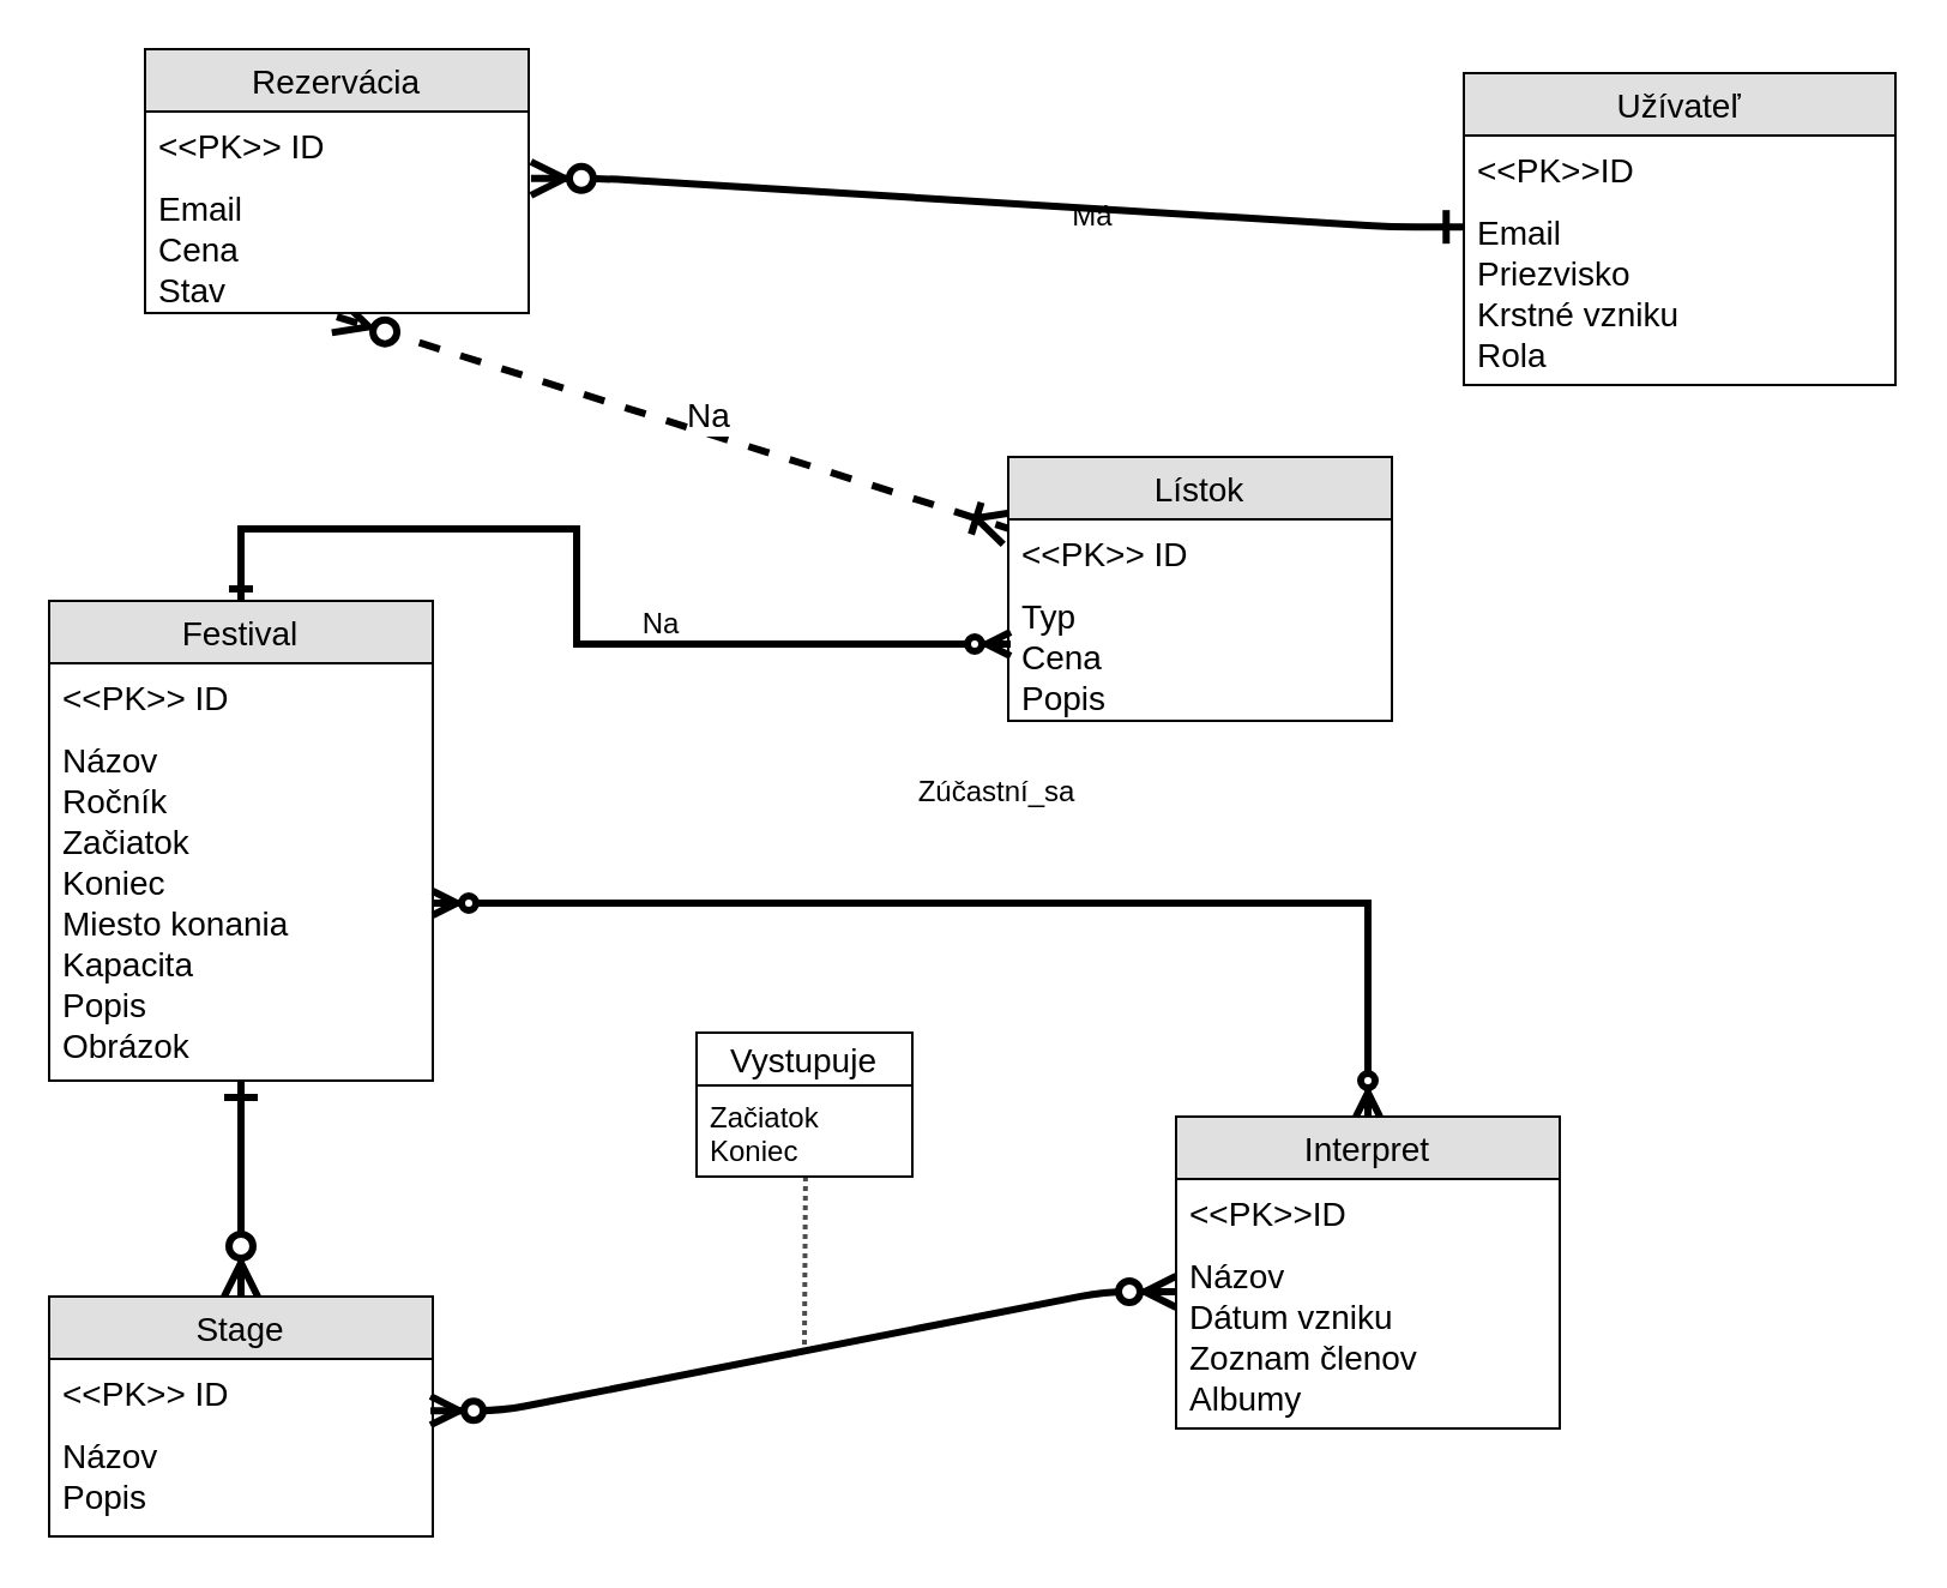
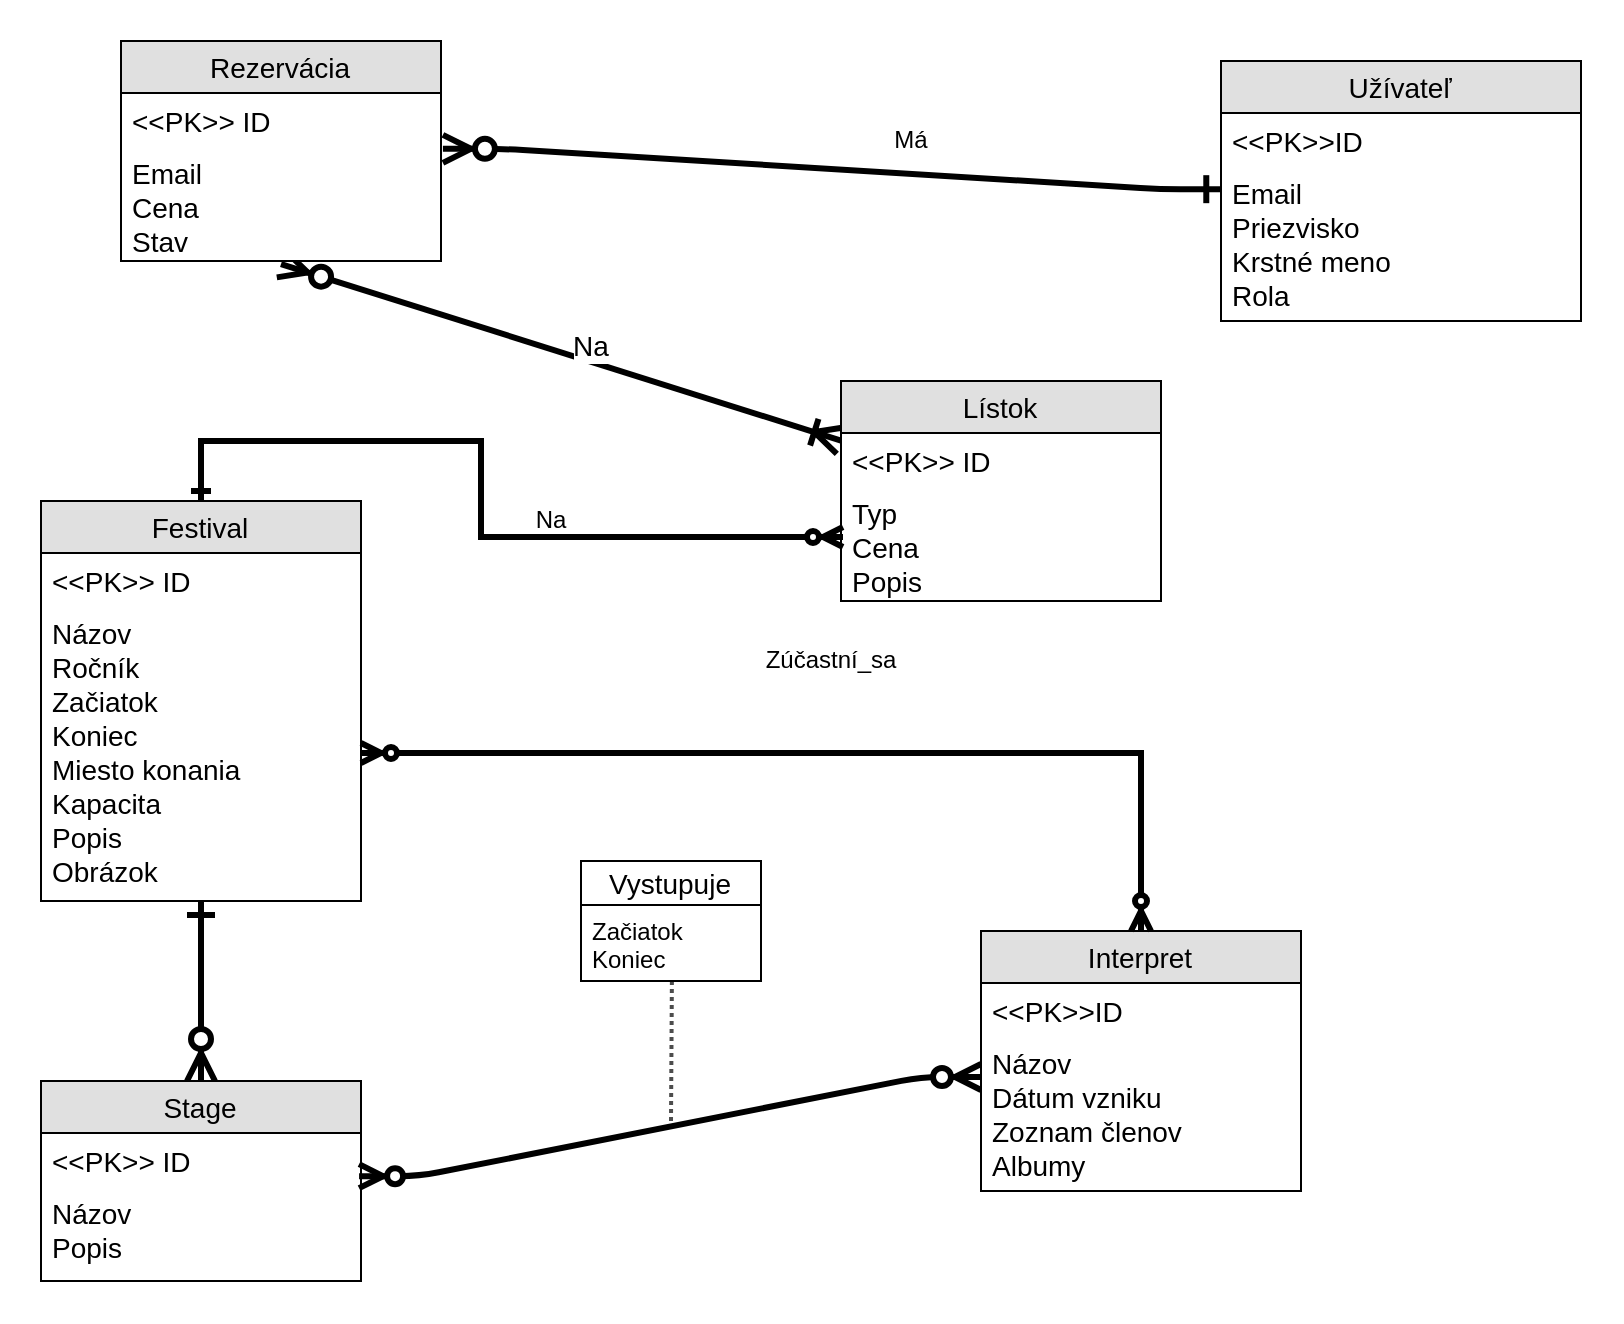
  <mxCell id="0" />
  <mxCell id="1" parent="0" />
  <mxCell id="2" style="orthogonalLoop=1;jettySize=auto;html=1;exitX=0.5;exitY=0;exitDx=0;exitDy=0;startArrow=ERzeroToMany;startSize=10;endArrow=ERone;endSize=10;strokeWidth=3;fontSize=12;endFill=0;startFill=1;" parent="1" source="6" target="21" edge="1"><mxGeometry relative="1" as="geometry" /></mxCell>
- <mxCell id="3" value="" style="fontSize=12;html=1;endArrow=ERoneToMany;startArrow=ERzeroToMany;strokeWidth=3;endSize=10;startSize=10;exitX=0.5;exitY=1.026;exitDx=0;exitDy=0;exitPerimeter=0;startFill=1;endFill=0;rounded=0;jumpStyle=none;dashed=1;" parent="1" source="12" target="26" edge="1"><mxGeometry width="100" height="100" relative="1" as="geometry"><mxPoint x="190" y="150" as="sourcePoint" /><mxPoint x="348" y="10" as="targetPoint" /></mxGeometry></mxCell>
+ <mxCell id="3" value="" style="fontSize=12;html=1;endArrow=ERoneToMany;startArrow=ERzeroToMany;strokeWidth=3;endSize=10;startSize=10;exitX=0.5;exitY=1.026;exitDx=0;exitDy=0;exitPerimeter=0;startFill=1;endFill=0;rounded=0;jumpStyle=none;" parent="1" source="12" target="26" edge="1"><mxGeometry width="100" height="100" relative="1" as="geometry"><mxPoint x="190" y="150" as="sourcePoint" /><mxPoint x="348" y="10" as="targetPoint" /></mxGeometry></mxCell>
  <mxCell id="4" value="Na" style="text;html=1;align=center;verticalAlign=middle;resizable=0;points=[];labelBackgroundColor=#ffffff;fontSize=14;" parent="3" vertex="1" connectable="0"><mxGeometry x="-0.036" y="1" relative="1" as="geometry"><mxPoint x="19" y="-1" as="offset" /></mxGeometry></mxCell>
  <mxCell id="5" style="rounded=0;orthogonalLoop=1;jettySize=auto;html=1;startSize=8;endArrow=none;endFill=0;endSize=9;strokeWidth=2;fontSize=14;dashed=1;dashPattern=1 1;strokeColor=#4D4D4D;entryX=0.505;entryY=0.984;entryDx=0;entryDy=0;entryPerimeter=0;" parent="1" target="18" edge="1"><mxGeometry relative="1" as="geometry"><mxPoint x="420" y="496" as="targetPoint" /><mxPoint x="335" y="560" as="sourcePoint" /></mxGeometry></mxCell>
  <mxCell id="6" value="Stage" style="swimlane;fontStyle=0;childLayout=stackLayout;horizontal=1;startSize=26;fillColor=#e0e0e0;horizontalStack=0;resizeParent=1;resizeParentMax=0;resizeLast=0;collapsible=1;marginBottom=0;swimlaneFillColor=#ffffff;align=center;fontSize=14;" parent="1" vertex="1"><mxGeometry x="20" y="540" width="160" height="100" as="geometry" /></mxCell>
  <mxCell id="7" value="&lt;&lt;PK&gt;&gt; ID" style="text;strokeColor=none;fillColor=none;spacingLeft=4;spacingRight=4;overflow=hidden;rotatable=0;points=[[0,0.5],[1,0.5]];portConstraint=eastwest;fontSize=14;" parent="6" vertex="1"><mxGeometry y="26" width="160" height="26" as="geometry" /></mxCell>
  <mxCell id="8" value="Názov&#10;Popis" style="text;strokeColor=none;fillColor=none;spacingLeft=4;spacingRight=4;overflow=hidden;rotatable=0;points=[[0,0.5],[1,0.5]];portConstraint=eastwest;fontSize=14;" parent="6" vertex="1"><mxGeometry y="52" width="160" height="48" as="geometry" /></mxCell>
  <mxCell id="9" value="" style="edgeStyle=entityRelationEdgeStyle;fontSize=12;html=1;endArrow=ERzeroToMany;startArrow=ERzeroToMany;strokeWidth=3;endSize=9;startSize=8;exitX=0.994;exitY=-0.092;exitDx=0;exitDy=0;exitPerimeter=0;endFill=1;" parent="1" source="8" edge="1"><mxGeometry width="100" height="100" relative="1" as="geometry"><mxPoint x="179.04" y="537.584" as="sourcePoint" /><mxPoint x="490" y="538" as="targetPoint" /></mxGeometry></mxCell>
  <mxCell id="10" value="Rezervácia" style="swimlane;fontStyle=0;childLayout=stackLayout;horizontal=1;startSize=26;fillColor=#e0e0e0;horizontalStack=0;resizeParent=1;resizeParentMax=0;resizeLast=0;collapsible=1;marginBottom=0;swimlaneFillColor=#ffffff;align=center;fontSize=14;" parent="1" vertex="1"><mxGeometry x="60" y="20" width="160" height="110" as="geometry" /></mxCell>
  <mxCell id="11" value="&lt;&lt;PK&gt;&gt; ID" style="text;strokeColor=none;fillColor=none;spacingLeft=4;spacingRight=4;overflow=hidden;rotatable=0;points=[[0,0.5],[1,0.5]];portConstraint=eastwest;fontSize=14;" parent="10" vertex="1"><mxGeometry y="26" width="160" height="26" as="geometry" /></mxCell>
  <mxCell id="12" value="Email&#10;Cena&#10;Stav" style="text;strokeColor=none;fillColor=none;spacingLeft=4;spacingRight=4;overflow=hidden;rotatable=0;points=[[0,0.5],[1,0.5]];portConstraint=eastwest;fontSize=14;" parent="10" vertex="1"><mxGeometry y="52" width="160" height="58" as="geometry" /></mxCell>
  <mxCell id="13" value="" style="edgeStyle=entityRelationEdgeStyle;fontSize=12;html=1;endArrow=ERone;startArrow=ERzeroToMany;strokeWidth=3;exitX=1.006;exitY=0.033;exitDx=0;exitDy=0;endSize=10;startSize=10;exitPerimeter=0;entryX=-0.002;entryY=0.155;entryDx=0;entryDy=0;entryPerimeter=0;endFill=0;" parent="1" source="12" target="16" edge="1"><mxGeometry width="100" height="100" relative="1" as="geometry"><mxPoint x="190" y="321" as="sourcePoint" /><mxPoint x="470" y="89" as="targetPoint" /></mxGeometry></mxCell>
  <mxCell id="14" value="Užívateľ" style="swimlane;fontStyle=0;childLayout=stackLayout;horizontal=1;startSize=26;fillColor=#e0e0e0;horizontalStack=0;resizeParent=1;resizeParentMax=0;resizeLast=0;collapsible=1;marginBottom=0;swimlaneFillColor=#ffffff;align=center;fontSize=14;" parent="1" vertex="1"><mxGeometry x="610" y="30" width="180" height="130" as="geometry" /></mxCell>
  <mxCell id="15" value="&lt;&lt;PK&gt;&gt;ID" style="text;strokeColor=none;fillColor=none;spacingLeft=4;spacingRight=4;overflow=hidden;rotatable=0;points=[[0,0.5],[1,0.5]];portConstraint=eastwest;fontSize=14;" parent="14" vertex="1"><mxGeometry y="26" width="180" height="26" as="geometry" /></mxCell>
- <mxCell id="16" value="Email&#10;Priezvisko&#10;Krstné vzniku&#10;Rola&#10;" style="text;strokeColor=none;fillColor=none;spacingLeft=4;spacingRight=4;overflow=hidden;rotatable=0;points=[[0,0.5],[1,0.5]];portConstraint=eastwest;fontSize=14;" parent="14" vertex="1"><mxGeometry y="52" width="180" height="78" as="geometry" /></mxCell>
+ <mxCell id="16" value="Email&#10;Priezvisko&#10;Krstné meno&#10;Rola&#10;" style="text;strokeColor=none;fillColor=none;spacingLeft=4;spacingRight=4;overflow=hidden;rotatable=0;points=[[0,0.5],[1,0.5]];portConstraint=eastwest;fontSize=14;" parent="14" vertex="1"><mxGeometry y="52" width="180" height="78" as="geometry" /></mxCell>
  <mxCell id="17" value="Vystupuje" style="swimlane;fontStyle=0;childLayout=stackLayout;horizontal=1;startSize=22;fillColor=none;horizontalStack=0;resizeParent=1;resizeParentMax=0;resizeLast=0;collapsible=1;marginBottom=0;swimlaneFillColor=#ffffff;align=center;fontSize=14;" parent="1" vertex="1"><mxGeometry x="290" y="430" width="90" height="60" as="geometry"><mxRectangle x="380" y="520" width="90" height="22" as="alternateBounds" /></mxGeometry></mxCell>
  <mxCell id="18" value="Začiatok&#10;Koniec" style="text;strokeColor=none;fillColor=none;spacingLeft=4;spacingRight=4;overflow=hidden;rotatable=0;points=[[0,0.5],[1,0.5]];portConstraint=eastwest;fontSize=12;" parent="17" vertex="1"><mxGeometry y="22" width="90" height="38" as="geometry" /></mxCell>
  <mxCell id="19" value="Festival" style="swimlane;fontStyle=0;childLayout=stackLayout;horizontal=1;startSize=26;fillColor=#e0e0e0;horizontalStack=0;resizeParent=1;resizeParentMax=0;resizeLast=0;collapsible=1;marginBottom=0;swimlaneFillColor=#ffffff;align=center;fontSize=14;" parent="1" vertex="1"><mxGeometry x="20" y="250" width="160" height="200" as="geometry" /></mxCell>
  <mxCell id="20" value="&lt;&lt;PK&gt;&gt; ID" style="text;strokeColor=none;fillColor=none;spacingLeft=4;spacingRight=4;overflow=hidden;rotatable=0;points=[[0,0.5],[1,0.5]];portConstraint=eastwest;fontSize=14;" parent="19" vertex="1"><mxGeometry y="26" width="160" height="26" as="geometry" /></mxCell>
  <mxCell id="21" value="Názov&#10;Ročník&#10;Začiatok&#10;Koniec&#10;Miesto konania&#10;Kapacita&#10;Popis&#10;Obrázok" style="text;strokeColor=none;fillColor=none;spacingLeft=4;spacingRight=4;overflow=hidden;rotatable=0;points=[[0,0.5],[1,0.5]];portConstraint=eastwest;fontSize=14;" parent="19" vertex="1"><mxGeometry y="52" width="160" height="148" as="geometry" /></mxCell>
  <mxCell id="22" value="Interpret" style="swimlane;fontStyle=0;childLayout=stackLayout;horizontal=1;startSize=26;fillColor=#e0e0e0;horizontalStack=0;resizeParent=1;resizeParentMax=0;resizeLast=0;collapsible=1;marginBottom=0;swimlaneFillColor=#ffffff;align=center;fontSize=14;" parent="1" vertex="1"><mxGeometry x="490" y="465" width="160" height="130" as="geometry" /></mxCell>
  <mxCell id="23" value="&lt;&lt;PK&gt;&gt;ID" style="text;strokeColor=none;fillColor=none;spacingLeft=4;spacingRight=4;overflow=hidden;rotatable=0;points=[[0,0.5],[1,0.5]];portConstraint=eastwest;fontSize=14;" parent="22" vertex="1"><mxGeometry y="26" width="160" height="26" as="geometry" /></mxCell>
  <mxCell id="24" value="Názov&#10;Dátum vzniku&#10;Zoznam členov&#10;Albumy" style="text;strokeColor=none;fillColor=none;spacingLeft=4;spacingRight=4;overflow=hidden;rotatable=0;points=[[0,0.5],[1,0.5]];portConstraint=eastwest;fontSize=14;" parent="22" vertex="1"><mxGeometry y="52" width="160" height="78" as="geometry" /></mxCell>
- <mxCell id="25" value="Má" style="text;html=1;align=center;verticalAlign=middle;resizable=0;points=[];autosize=1;" vertex="1" parent="1"><mxGeometry x="440" y="80" width="30" height="20" as="geometry" /></mxCell>
+ <mxCell id="25" value="Má" style="text;html=1;align=center;verticalAlign=middle;resizable=0;points=[];autosize=1;" vertex="1" parent="1"><mxGeometry x="440" y="60" width="30" height="20" as="geometry" /></mxCell>
  <mxCell id="26" value="Lístok" style="swimlane;fontStyle=0;childLayout=stackLayout;horizontal=1;startSize=26;fillColor=#e0e0e0;horizontalStack=0;resizeParent=1;resizeParentMax=0;resizeLast=0;collapsible=1;marginBottom=0;swimlaneFillColor=#ffffff;align=center;fontSize=14;" vertex="1" parent="1"><mxGeometry x="420" y="190" width="160" height="110" as="geometry" /></mxCell>
  <mxCell id="27" value="&lt;&lt;PK&gt;&gt; ID" style="text;strokeColor=none;fillColor=none;spacingLeft=4;spacingRight=4;overflow=hidden;rotatable=0;points=[[0,0.5],[1,0.5]];portConstraint=eastwest;fontSize=14;" vertex="1" parent="26"><mxGeometry y="26" width="160" height="26" as="geometry" /></mxCell>
  <mxCell id="28" value="Typ&#10;Cena&#10;Popis" style="text;strokeColor=none;fillColor=none;spacingLeft=4;spacingRight=4;overflow=hidden;rotatable=0;points=[[0,0.5],[1,0.5]];portConstraint=eastwest;fontSize=14;" vertex="1" parent="26"><mxGeometry y="52" width="160" height="58" as="geometry" /></mxCell>
  <mxCell id="29" style="edgeStyle=orthogonalEdgeStyle;rounded=0;orthogonalLoop=1;jettySize=auto;html=1;endArrow=ERone;endFill=0;strokeWidth=3;startArrow=ERzeroToMany;startFill=1;" edge="1" parent="1"><mxGeometry relative="1" as="geometry"><mxPoint x="421" y="268" as="sourcePoint" /><mxPoint x="100" y="250" as="targetPoint" /><Array as="points"><mxPoint x="421" y="268" /><mxPoint x="240" y="268" /><mxPoint x="240" y="220" /><mxPoint x="100" y="220" /></Array></mxGeometry></mxCell>
  <mxCell id="30" style="edgeStyle=orthogonalEdgeStyle;rounded=0;orthogonalLoop=1;jettySize=auto;html=1;exitX=1;exitY=0.5;exitDx=0;exitDy=0;entryX=0.5;entryY=0;entryDx=0;entryDy=0;startArrow=ERzeroToMany;startFill=1;endArrow=ERzeroToMany;endFill=1;strokeWidth=3;" edge="1" parent="1" source="21" target="22"><mxGeometry relative="1" as="geometry" /></mxCell>
  <mxCell id="31" value="Na" style="text;html=1;align=center;verticalAlign=middle;resizable=0;points=[];autosize=1;" vertex="1" parent="1"><mxGeometry x="260" y="250" width="30" height="20" as="geometry" /></mxCell>
  <mxCell id="32" value="Zúčastní_sa" style="text;html=1;align=center;verticalAlign=middle;resizable=0;points=[];autosize=1;" vertex="1" parent="1"><mxGeometry x="375" y="320" width="80" height="20" as="geometry" /></mxCell>
